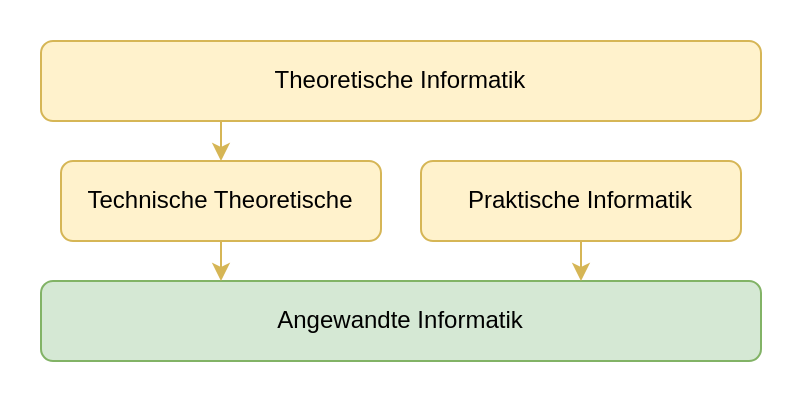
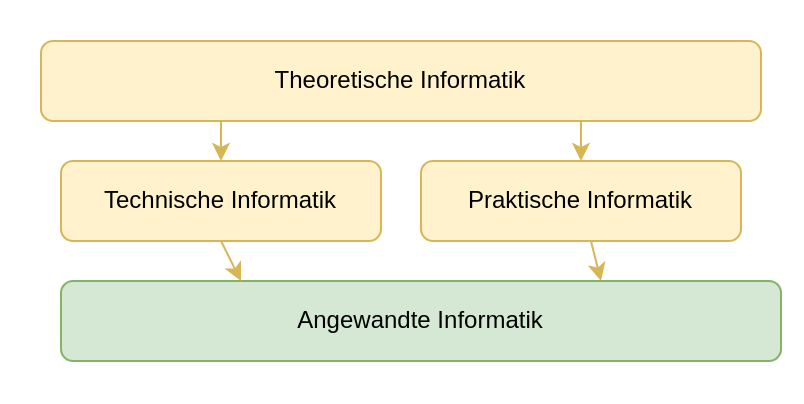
  <mxCell id="0" />
  <mxCell id="1" parent="0" />
  <mxCell id="2" value="Theoretische Informatik" style="rounded=1;whiteSpace=wrap;html=1;fillColor=#fff2cc;strokeColor=#d6b656;" parent="1" vertex="1"><mxGeometry x="20" y="20" width="360" height="40" as="geometry" /></mxCell>
- <mxCell id="3" value="Technische Theoretische" style="rounded=1;whiteSpace=wrap;html=1;fillColor=#fff2cc;strokeColor=#d6b656;" parent="1" vertex="1"><mxGeometry x="30" y="80" width="160" height="40" as="geometry" /></mxCell>
+ <mxCell id="3" value="Technische Informatik" style="rounded=1;whiteSpace=wrap;html=1;fillColor=#fff2cc;strokeColor=#d6b656;" parent="1" vertex="1"><mxGeometry x="30" y="80" width="160" height="40" as="geometry" /></mxCell>
  <mxCell id="4" value="" style="endArrow=classic;html=1;fillColor=#fff2cc;strokeColor=#d6b656;" parent="1" source="5" edge="1"><mxGeometry width="50" height="50" relative="1" as="geometry"><mxPoint x="220" y="140" as="sourcePoint" /><mxPoint x="270" y="90" as="targetPoint" /></mxGeometry></mxCell>
  <mxCell id="5" value="Praktische Informatik" style="rounded=1;whiteSpace=wrap;html=1;fillColor=#fff2cc;strokeColor=#d6b656;" parent="1" vertex="1"><mxGeometry x="210" y="80" width="160" height="40" as="geometry" /></mxCell>
  <mxCell id="6" value="" style="endArrow=classic;html=1;entryX=0.5;entryY=0;entryDx=0;entryDy=0;exitX=0.25;exitY=1;exitDx=0;exitDy=0;fillColor=#fff2cc;strokeColor=#d6b656;" parent="1" source="2" target="3" edge="1"><mxGeometry width="50" height="50" relative="1" as="geometry"><mxPoint x="70" y="260" as="sourcePoint" /><mxPoint x="120" y="210" as="targetPoint" /></mxGeometry></mxCell>
- <mxCell id="8" value="Angewandte Informatik" style="rounded=1;whiteSpace=wrap;html=1;fillColor=#d5e8d4;strokeColor=#82b366;" parent="1" vertex="1"><mxGeometry x="20" y="140" width="360" height="40" as="geometry" /></mxCell>
+ <mxCell id="7" value="" style="endArrow=classic;html=1;entryX=0.5;entryY=0;entryDx=0;entryDy=0;exitX=0.75;exitY=1;exitDx=0;exitDy=0;fillColor=#fff2cc;strokeColor=#d6b656;" parent="1" source="2" target="5" edge="1"><mxGeometry width="50" height="50" relative="1" as="geometry"><mxPoint x="320" y="240" as="sourcePoint" /><mxPoint x="370" y="190" as="targetPoint" /></mxGeometry></mxCell>
+ <mxCell id="8" value="Angewandte Informatik" style="rounded=1;whiteSpace=wrap;html=1;fillColor=#d5e8d4;strokeColor=#82b366;" parent="1" vertex="1"><mxGeometry x="30" y="140" width="360" height="40" as="geometry" /></mxCell>
  <mxCell id="9" value="" style="endArrow=classic;html=1;entryX=0.25;entryY=0;entryDx=0;entryDy=0;fillColor=#fff2cc;strokeColor=#d6b656;" parent="1" target="8" edge="1"><mxGeometry width="50" height="50" relative="1" as="geometry"><mxPoint x="110" y="120" as="sourcePoint" /><mxPoint x="110" y="190.711" as="targetPoint" /></mxGeometry></mxCell>
  <mxCell id="10" value="" style="endArrow=classic;html=1;entryX=0.75;entryY=0;entryDx=0;entryDy=0;fillColor=#fff2cc;strokeColor=#d6b656;" parent="1" source="5" target="8" edge="1"><mxGeometry width="50" height="50" relative="1" as="geometry"><mxPoint x="290" y="170" as="sourcePoint" /><mxPoint x="290" y="190.711" as="targetPoint" /></mxGeometry></mxCell>
